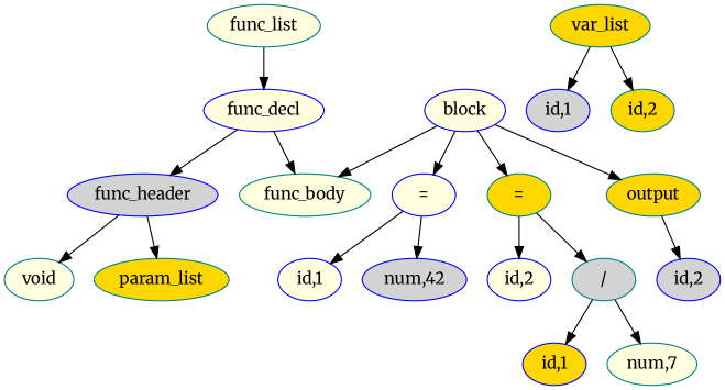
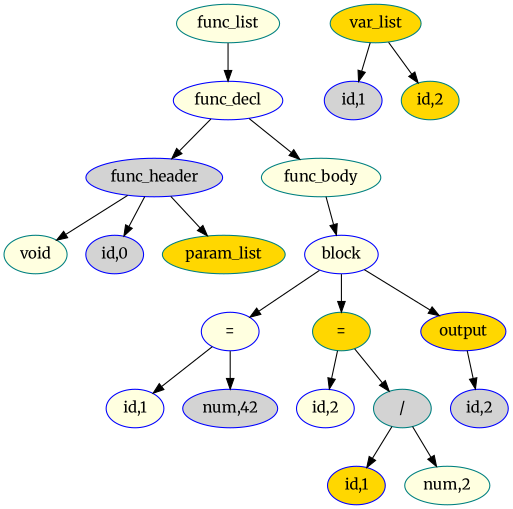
  digraph {
    fontname=Merriweather
    ordering=out
    node [color=blue fillcolor=lightyellow fontname=Merriweather style=filled]
    edge [fontname=Merriweather]
    n1 [color=teal label=func_list]
    n2 [label=func_decl]
    n3 [fillcolor=lightgrey label=func_header]
    n4 [color=teal label=func_body]
    n5 [color=teal label=void]
+   n6 [fillcolor=lightgrey label="id,0"]
    n7 [color=teal fillcolor=gold label=param_list]
    n8 [label=block]
    n9 [color=teal fillcolor=gold label=var_list]
    n10 [fillcolor=lightgrey label="id,1"]
    n11 [color=teal fillcolor=gold label="id,2"]
    n12 [label="="]
    n13 [color=teal fillcolor=gold label="="]
-   n14 [color=teal fillcolor=gold label=output]
+   n14 [fillcolor=gold label=output]
    n15 [label="id,1"]
    n16 [fillcolor=lightgrey label="num,42"]
    n17 [label="id,2"]
    n18 [color=teal fillcolor=lightgrey label="/"]
    n19 [fillcolor=lightgrey label="id,2"]
    n20 [fillcolor=gold label="id,1"]
-   n21 [color=teal label="num,7"]
+   n21 [color=teal label="num,2"]
    n1 -> n2
    n2 -> n3
    n2 -> n4
    n3 -> n5
+   n3 -> n6
    n3 -> n7
-   n8 -> n4
+   n4 -> n8
    n8 -> n12
    n8 -> n13
    n8 -> n14
    n9 -> n10
    n9 -> n11
    n12 -> n15
    n12 -> n16
    n13 -> n17
    n13 -> n18
    n14 -> n19
    n18 -> n20
    n18 -> n21
  }
